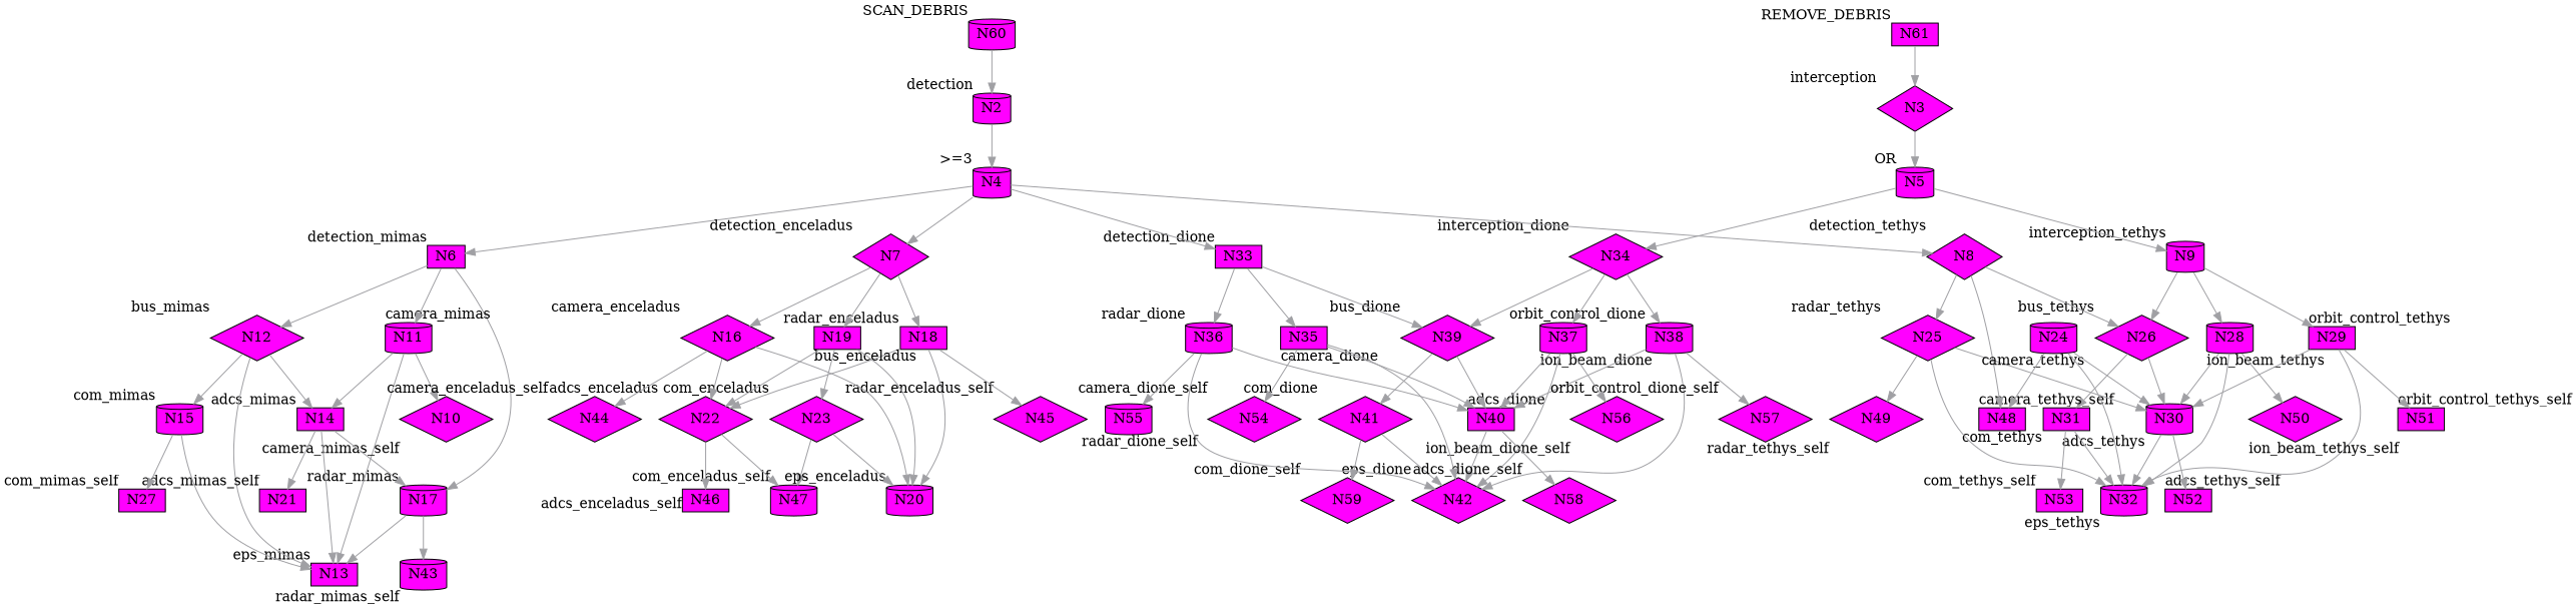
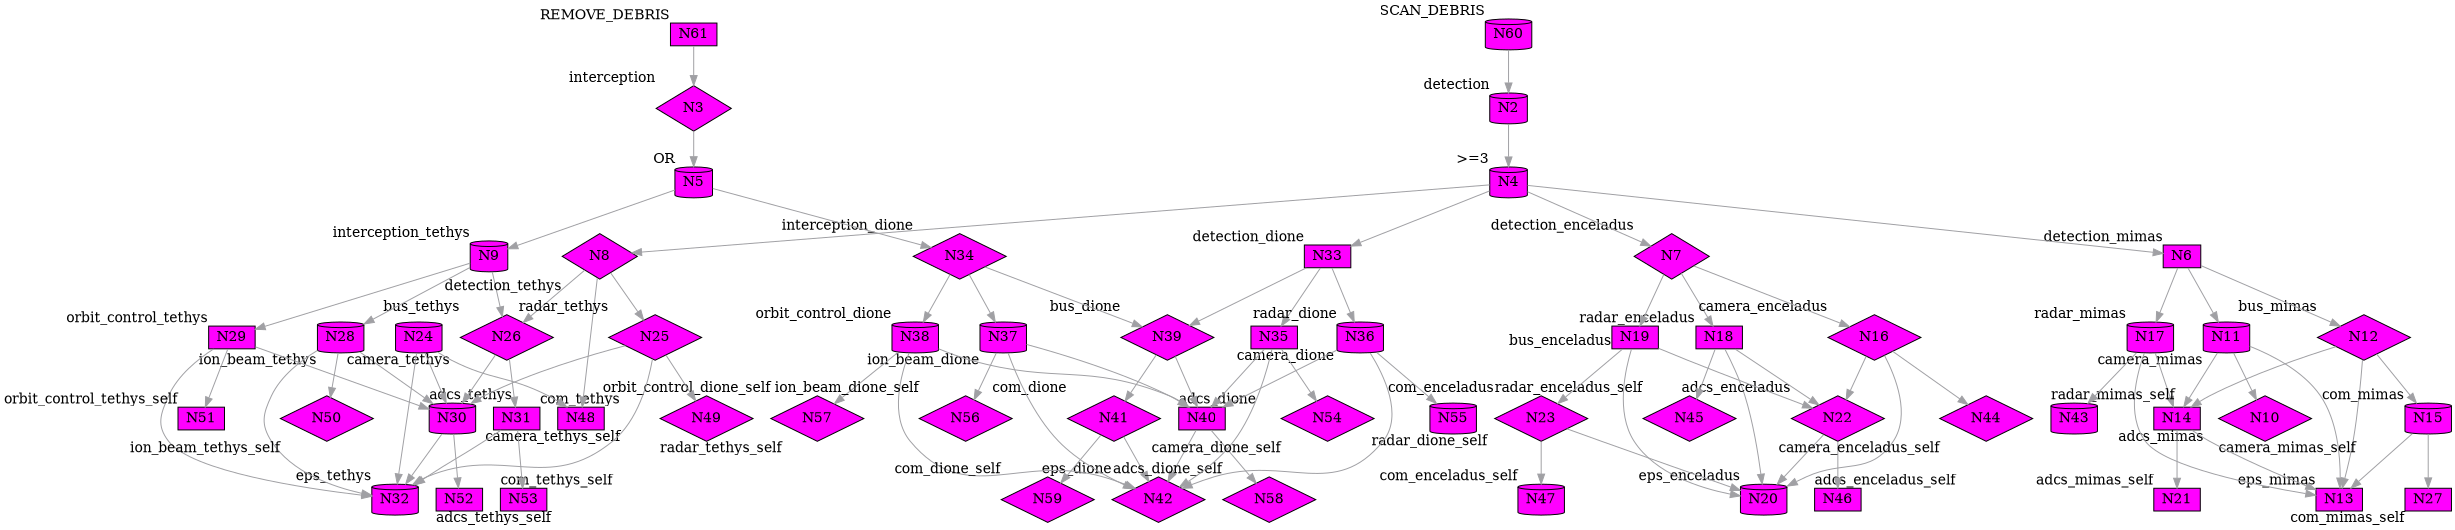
  digraph {
    bgcolor="#ffffff"
    node [color="#000000" fillcolor="#ff00ff" penwidth=1 shape=diamond style=filled]
    edge [color="#a0a0a4" penwidth=1 style=solid weight=1]
    N6 [height=0.152778 shape=box width=0.152778 xlabel=detection_mimas]
    N17 [height=0.152778 shape=cylinder width=0.152778 xlabel=radar_mimas]
    N12 [height=0.152778 width=0.152778 xlabel=bus_mimas]
    N11 [height=0.152778 shape=cylinder width=0.152778 xlabel=camera_mimas]
    N14 [height=0.152778 shape=box width=0.152778 xlabel=adcs_mimas]
    N13 [height=0.152778 shape=box width=0.152778 xlabel=eps_mimas]
    N43 [height=0.152778 shape=cylinder width=0.152778 xlabel=radar_mimas_self]
    N15 [height=0.152778 shape=cylinder width=0.152778 xlabel=com_mimas]
    N10 [height=0.152778 width=0.152778 xlabel=camera_mimas_self]
    N23 [height=0.152778 width=0.152778 xlabel=com_enceladus]
    N47 [height=0.152778 shape=cylinder width=0.152778 xlabel=com_enceladus_self]
    N20 [height=0.152778 shape=cylinder width=0.152778 xlabel=eps_enceladus]
    N18 [height=0.152778 shape=box width=0.152778 xlabel=radar_enceladus]
    N22 [height=0.152778 width=0.152778 xlabel=adcs_enceladus]
    N45 [height=0.152778 width=0.152778 xlabel=radar_enceladus_self]
    N46 [height=0.152778 shape=box width=0.152778 xlabel=adcs_enceladus_self]
    N21 [height=0.152778 shape=box width=0.152778 xlabel=adcs_mimas_self]
    N55 [height=0.152778 shape=cylinder width=0.152778 xlabel=radar_dione_self]
    N34 [height=0.152778 width=0.152778 xlabel=interception_dione]
    N39 [height=0.152778 width=0.152778 xlabel=bus_dione]
    N38 [height=0.152778 shape=cylinder width=0.152778 xlabel=orbit_control_dione]
    N37 [height=0.152778 shape=cylinder width=0.152778 xlabel=ion_beam_dione]
    N41 [height=0.152778 width=0.152778 xlabel=com_dione]
    N40 [height=0.152778 shape=box width=0.152778 xlabel=adcs_dione]
    N42 [height=0.152778 width=0.152778 xlabel=eps_dione]
    N57 [height=0.152778 width=0.152778 xlabel=orbit_control_dione_self]
    N56 [height=0.152778 width=0.152778 xlabel=ion_beam_dione_self]
    N3 [height=0.152778 width=0.152778 xlabel=interception]
    N5 [height=0.152778 shape=cylinder width=0.152778 xlabel=OR]
    N9 [height=0.152778 shape=cylinder width=0.152778 xlabel=interception_tethys]
    N29 [height=0.152778 shape=box width=0.152778 xlabel=orbit_control_tethys]
    N26 [height=0.152778 width=0.152778 xlabel=bus_tethys]
    N28 [height=0.152778 shape=cylinder width=0.152778 xlabel=ion_beam_tethys]
    N59 [height=0.152778 width=0.152778 xlabel=com_dione_self]
    N33 [height=0.152778 shape=box width=0.152778 xlabel=detection_dione]
    N35 [height=0.152778 shape=box width=0.152778 xlabel=camera_dione]
    N36 [height=0.152778 shape=cylinder width=0.152778 xlabel=radar_dione]
    N54 [height=0.152778 width=0.152778 xlabel=camera_dione_self]
    N2 [height=0.152778 shape=cylinder width=0.152778 xlabel=detection]
    N4 [height=0.152778 shape=cylinder width=0.152778 xlabel=">=3"]
    N7 [height=0.152778 width=0.152778 xlabel=detection_enceladus]
    N8 [height=0.152778 width=0.152778 xlabel=detection_tethys]
    N48 [height=0.152778 shape=box width=0.152778 xlabel=camera_tethys_self]
    N58 [height=0.152778 width=0.152778 xlabel=adcs_dione_self]
    N53 [height=0.152778 shape=box width=0.152778 xlabel=com_tethys_self]
    N19 [height=0.152778 shape=box width=0.152778 xlabel=bus_enceladus]
    N16 [height=0.152778 width=0.152778 xlabel=camera_enceladus]
    N44 [height=0.152778 width=0.152778 xlabel=camera_enceladus_self]
    N25 [height=0.152778 width=0.152778 xlabel=radar_tethys]
    N49 [height=0.152778 width=0.152778 xlabel=radar_tethys_self]
    N30 [height=0.152778 shape=cylinder width=0.152778 xlabel=adcs_tethys]
    N32 [height=0.152778 shape=cylinder width=0.152778 xlabel=eps_tethys]
    N52 [height=0.152778 shape=box width=0.152778 xlabel=adcs_tethys_self]
    N27 [height=0.152778 shape=box width=0.152778 xlabel=com_mimas_self]
    N51 [height=0.152778 shape=box width=0.152778 xlabel=orbit_control_tethys_self]
    N31 [height=0.152778 shape=box width=0.152778 xlabel=com_tethys]
    N50 [height=0.152778 width=0.152778 xlabel=ion_beam_tethys_self]
    N24 [height=0.152778 shape=cylinder width=0.152778 xlabel=camera_tethys]
    N61 [height=0.152778 shape=box width=0.152778 xlabel=REMOVE_DEBRIS]
    N60 [height=0.152778 shape=cylinder width=0.152778 xlabel=SCAN_DEBRIS]
    N6 -> N17
    N6 -> N12
    N6 -> N11
-   N14 -> N17
+   N17 -> N14
    N17 -> N13
    N17 -> N43
    N12 -> N14
    N12 -> N13
    N12 -> N15
    N11 -> N14
    N11 -> N13
    N11 -> N10
    N14 -> N13
    N14 -> N21
    N15 -> N13
    N15 -> N27
    N23 -> N47
    N23 -> N20
    N18 -> N20
    N18 -> N22
    N18 -> N45
-   N22 -> N47
+   N22 -> N20
    N22 -> N46
    N34 -> N39
    N34 -> N38
    N34 -> N37
    N39 -> N41
    N39 -> N40
    N38 -> N40
    N38 -> N42
    N38 -> N57
    N37 -> N40
    N37 -> N42
    N37 -> N56
    N41 -> N42
    N41 -> N59
    N40 -> N42
    N40 -> N58
    N3 -> N5
    N5 -> N34
    N5 -> N9
    N9 -> N29
    N9 -> N26
    N9 -> N28
    N29 -> N30
    N29 -> N32
    N29 -> N51
    N26 -> N30
    N26 -> N31
    N28 -> N30
    N28 -> N32
    N28 -> N50
    N33 -> N39
    N33 -> N35
    N33 -> N36
    N35 -> N40
    N35 -> N42
    N35 -> N54
    N36 -> N55
    N36 -> N40
    N36 -> N42
    N2 -> N4
    N4 -> N6
    N4 -> N33
    N4 -> N7
    N4 -> N8
    N7 -> N18
    N7 -> N19
    N7 -> N16
    N8 -> N26
    N8 -> N48
    N8 -> N25
    N19 -> N23
    N19 -> N20
    N19 -> N22
    N16 -> N20
    N16 -> N22
    N16 -> N44
    N25 -> N49
    N25 -> N30
    N25 -> N32
    N30 -> N32
    N30 -> N52
    N31 -> N53
    N31 -> N32
    N24 -> N48
    N24 -> N30
    N24 -> N32
    N61 -> N3
    N60 -> N2
  }
